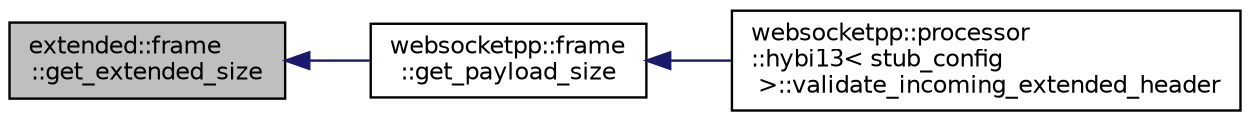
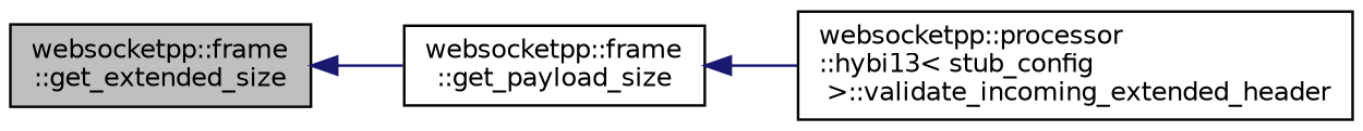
  digraph {
    rankdir=LR
    node [color=black fillcolor=white fontname=Helvetica fontsize=10 shape=record style=filled]
    edge [color=midnightblue dir=back fontname=Helvetica fontsize=10 labelfontname=Helvetica labelfontsize=10 style=solid]
-   n1 [fillcolor=grey75 fontcolor=black height=0.2 label="extended::frame\l::get_extended_size" width=0.4]
+   n1 [fillcolor=grey75 fontcolor=black height=0.2 label="websocketpp::frame\l::get_extended_size" width=0.4]
    n2 [height=0.2 label="websocketpp::frame\l::get_payload_size" width=0.4]
    n3 [height=0.2 label="websocketpp::processor\l::hybi13\< stub_config\l \>::validate_incoming_extended_header" width=0.4]
    n1 -> n2
    n2 -> n3
  }
